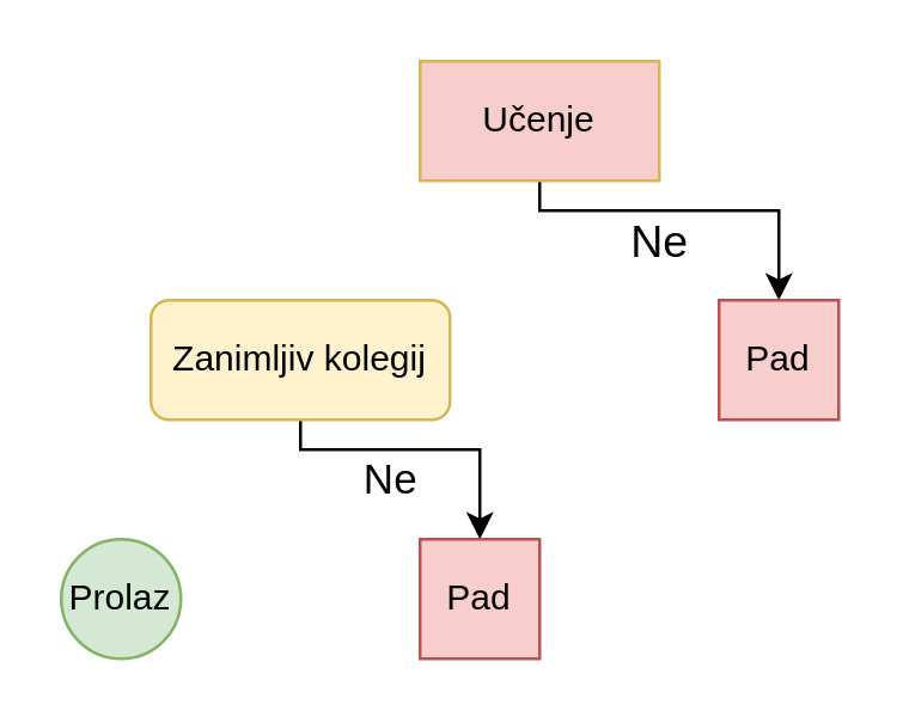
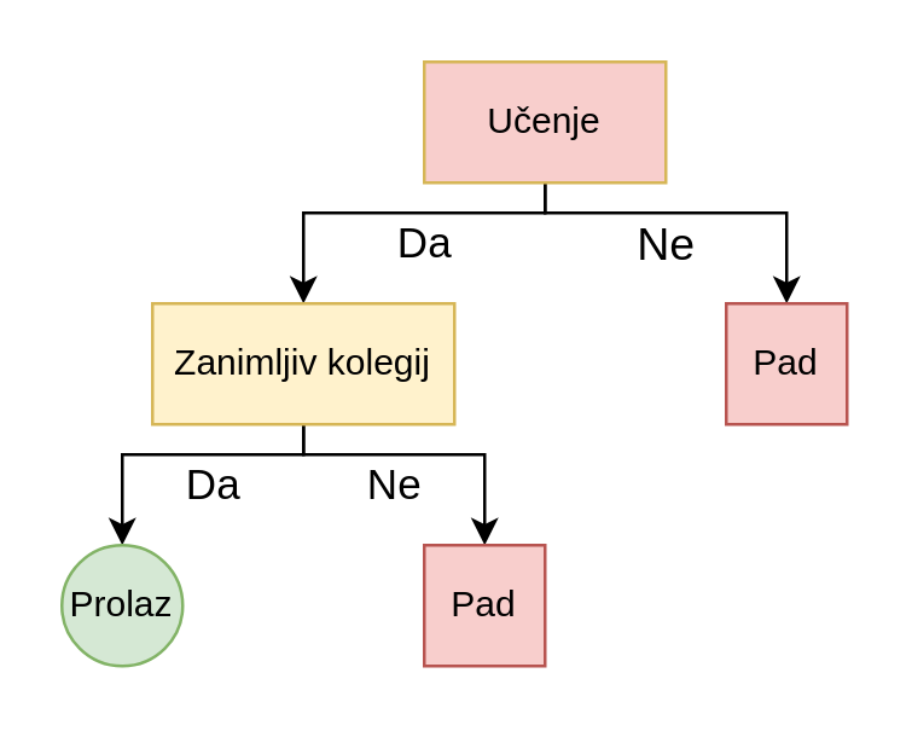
  <mxCell id="0" />
  <mxCell id="1" parent="0" />
  <mxCell id="2" value="&lt;span style=&quot;font-size: 15px;&quot;&gt;Ne&lt;/span&gt;" style="edgeStyle=orthogonalEdgeStyle;rounded=0;orthogonalLoop=1;jettySize=auto;html=1;exitX=0.5;exitY=1;exitDx=0;exitDy=0;entryX=0.5;entryY=0;entryDx=0;entryDy=0;" parent="1" source="4" target="8" edge="1"><mxGeometry x="-0.167" y="-10" relative="1" as="geometry"><Array as="points"><mxPoint x="180" y="70" /><mxPoint x="260" y="70" /></Array><mxPoint as="offset" /></mxGeometry></mxCell>
+ <mxCell id="3" value="Da" style="edgeStyle=orthogonalEdgeStyle;rounded=0;orthogonalLoop=1;jettySize=auto;html=1;exitX=0.5;exitY=1;exitDx=0;exitDy=0;fontSize=14;" parent="1" source="4" target="7" edge="1"><mxGeometry x="-0.167" y="10" relative="1" as="geometry"><Array as="points"><mxPoint x="180" y="70" /><mxPoint x="100" y="70" /></Array><mxPoint as="offset" /></mxGeometry></mxCell>
  <mxCell id="4" value="Učenje" style="rounded=0;whiteSpace=wrap;html=1;fillColor=#f8cecc;strokeColor=#d6b656;" parent="1" vertex="1"><mxGeometry x="140" y="20" width="80" height="40" as="geometry" /></mxCell>
  <mxCell id="5" value="Ne" style="edgeStyle=orthogonalEdgeStyle;rounded=0;orthogonalLoop=1;jettySize=auto;html=1;exitX=0.5;exitY=1;exitDx=0;exitDy=0;entryX=0.5;entryY=0;entryDx=0;entryDy=0;fontSize=14;" parent="1" source="7" target="10" edge="1"><mxGeometry x="-0.2" y="-10" relative="1" as="geometry"><Array as="points"><mxPoint x="100" y="150" /><mxPoint x="160" y="150" /></Array><mxPoint as="offset" /></mxGeometry></mxCell>
- <mxCell id="7" value="Zanimljiv kolegij" style="whiteSpace=wrap;html=1;fillColor=#fff2cc;strokeColor=#d6b656;rounded=1;" parent="1" vertex="1"><mxGeometry x="50" y="100" width="100" height="40" as="geometry" /></mxCell>
+ <mxCell id="6" value="Da" style="edgeStyle=orthogonalEdgeStyle;rounded=0;orthogonalLoop=1;jettySize=auto;html=1;exitX=0.5;exitY=1;exitDx=0;exitDy=0;entryX=0.5;entryY=0;entryDx=0;entryDy=0;fontSize=14;" parent="1" source="7" target="9" edge="1"><mxGeometry x="-0.2" y="10" relative="1" as="geometry"><Array as="points"><mxPoint x="100" y="150" /><mxPoint x="40" y="150" /></Array><mxPoint as="offset" /></mxGeometry></mxCell>
+ <mxCell id="7" value="Zanimljiv kolegij" style="rounded=0;whiteSpace=wrap;html=1;fillColor=#fff2cc;strokeColor=#d6b656;" parent="1" vertex="1"><mxGeometry x="50" y="100" width="100" height="40" as="geometry" /></mxCell>
  <mxCell id="8" value="Pad" style="rounded=0;whiteSpace=wrap;html=1;fillColor=#f8cecc;strokeColor=#b85450;" parent="1" vertex="1"><mxGeometry x="240" y="100" width="40" height="40" as="geometry" /></mxCell>
  <mxCell id="9" value="Prolaz" style="ellipse;whiteSpace=wrap;html=1;fillColor=#d5e8d4;strokeColor=#82b366;" parent="1" vertex="1"><mxGeometry x="20" y="180" width="40" height="40" as="geometry" /></mxCell>
  <mxCell id="10" value="Pad" style="rounded=0;whiteSpace=wrap;html=1;fillColor=#f8cecc;strokeColor=#b85450;" parent="1" vertex="1"><mxGeometry x="140" y="180" width="40" height="40" as="geometry" /></mxCell>
